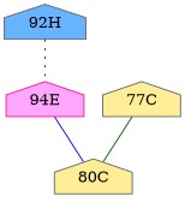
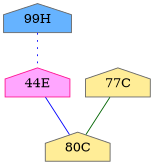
  graph {
    node [color=gray40 fillcolor="#FFED97" shape=house style=radial]
    edge [color=blue penwidth=1 style=solid]
-   "92H" [fillcolor="#66B3FF"]
-   "94E" [color=deeppink fillcolor="#FFA6FF"]
+   "92H" [fillcolor="#66B3FF" label="99H"]
+   "94E" [color=deeppink fillcolor="#FFA6FF" label="44E"]
    "80C"
    "77C"
    "92H" -- "94E" [style=dotted]
    "94E" -- "80C"
    "77C" -- "80C" [color=darkgreen]
  }
